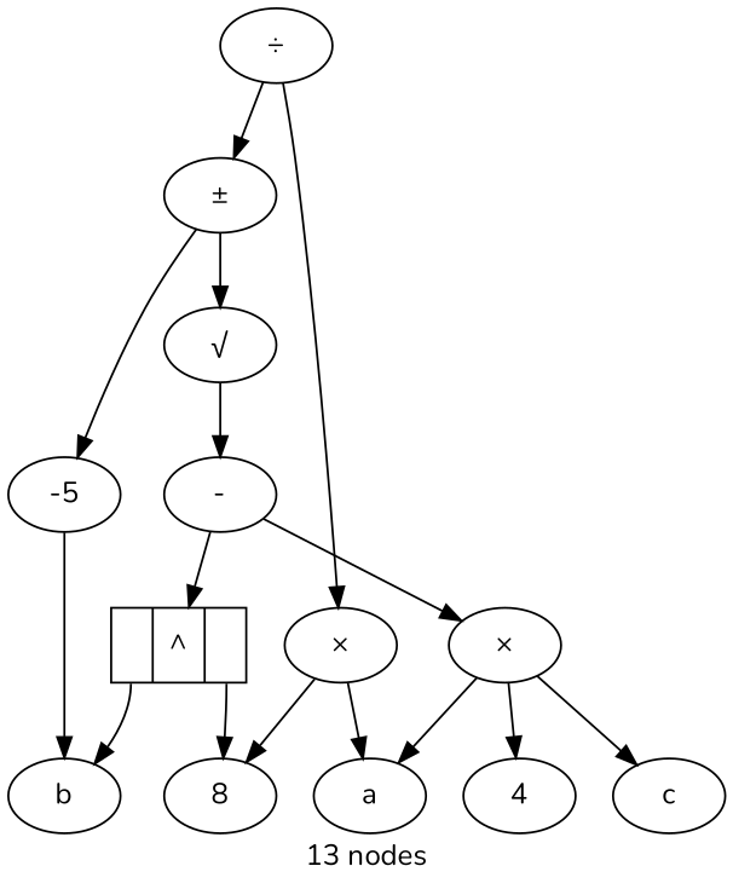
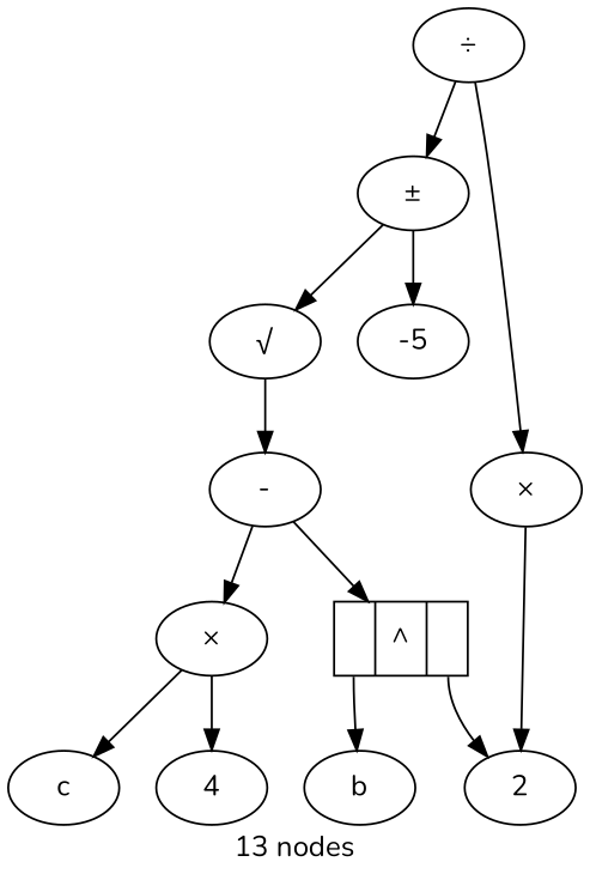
  strict digraph {
    fontname=Nunito
    label="13 nodes"
    node [fontname=Nunito]
    edge [fontname=Nunito]
    n1 [label=-5]
    n2 [label=b]
    n3 [label="&plusmn;"]
    n4 [label="&radic;"]
    n5 [label="-"]
    n6 [label="<pow0> | ^ | <pow1>" shape=record]
    n7 [label="&times;"]
-   n8 [label=8]
+   n8 [label=2]
    n9 [label=4]
-   n10 [label=a]
    n11 [label=c]
    n12 [label="&divide;"]
    n13 [label="&times;"]
-   n1 -> n2
    n3 -> n1
    n3 -> n4
    n4 -> n5
    n5 -> n6
    n5 -> n7
    n6 -> n2 [tailport=pow0]
    n6 -> n8 [tailport=pow1]
    n7 -> n9
-   n7 -> n10
    n7 -> n11
    n12 -> n3
    n12 -> n13
    n13 -> n8
-   n13 -> n10
  }
